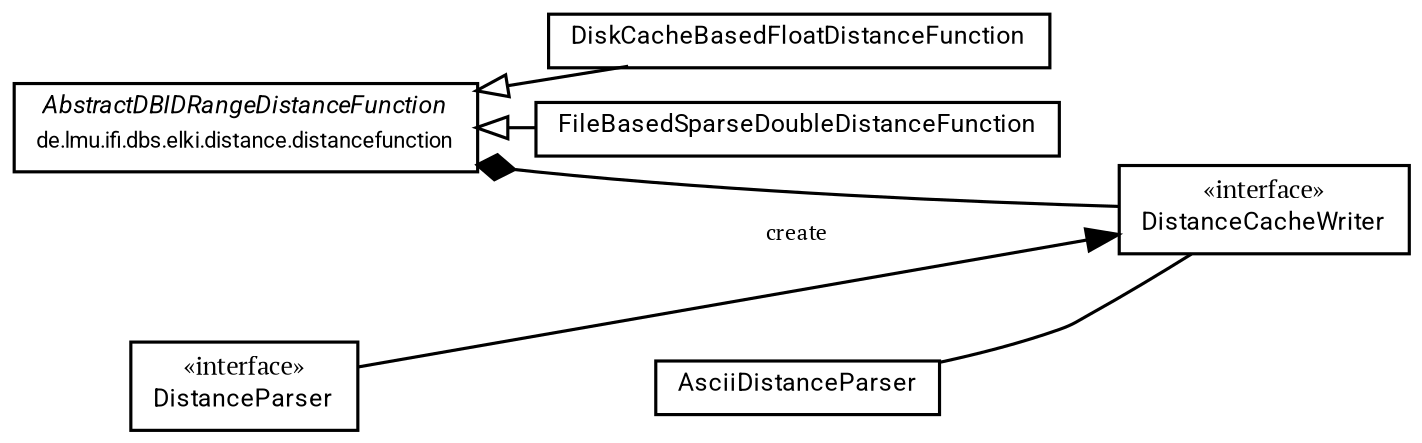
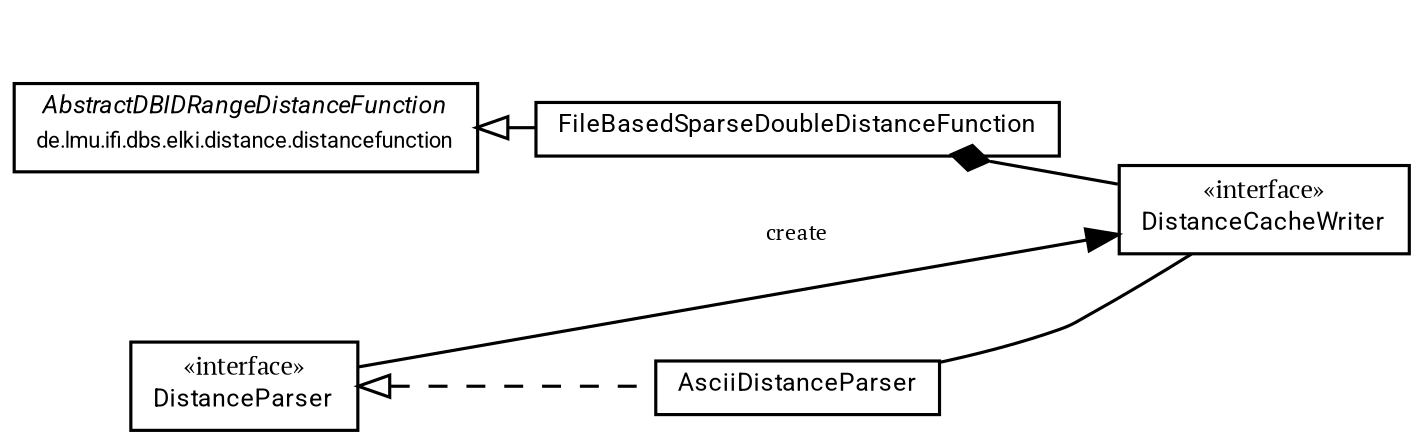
  digraph {
    fontname="PT Serif"
    nodesep=0.15
    rankdir=LR
    ranksep=0.25
    node [fontcolor=black fontname="PT Serif" fontsize=8 margin=0 shape=plaintext]
    edge [arrowtail=empty color=black dir=back fontname="PT Serif" fontsize=7 labelfontname=Roboto labelfontsize=7 weight=10]
    n1 [height=0 label=<<table title="de.lmu.ifi.dbs.elki.distance.distancefunction.AbstractDBIDRangeDistanceFunction" border="0" cellborder="1" cellspacing="0" cellpadding="2" href="../AbstractDBIDRangeDistanceFunction.html" target="_parent"> 		<tr><td><table border="0" cellspacing="0" cellpadding="1"> 		<tr><td align="center" balign="center"> <font face="Roboto"><i>AbstractDBIDRangeDistanceFunction</i></font> </td></tr> 		<tr><td align="center" balign="center"> <font face="Roboto" point-size="7.0">de.lmu.ifi.dbs.elki.distance.distancefunction</font> </td></tr> 		</table></td></tr> 		</table>> width=0]
-   n2 [height=0 label=<<table title="de.lmu.ifi.dbs.elki.distance.distancefunction.external.DiskCacheBasedFloatDistanceFunction" border="0" cellborder="1" cellspacing="0" cellpadding="2" href="DiskCacheBasedFloatDistanceFunction.html" target="_parent"> 		<tr><td><table border="0" cellspacing="0" cellpadding="1"> 		<tr><td align="center" balign="center"> <font face="Roboto">DiskCacheBasedFloatDistanceFunction</font> </td></tr> 		</table></td></tr> 		</table>> width=0]
    n3 [height=0 label=<<table title="de.lmu.ifi.dbs.elki.distance.distancefunction.external.FileBasedSparseDoubleDistanceFunction" border="0" cellborder="1" cellspacing="0" cellpadding="2" href="FileBasedSparseDoubleDistanceFunction.html" target="_parent"> 		<tr><td><table border="0" cellspacing="0" cellpadding="1"> 		<tr><td align="center" balign="center"> <font face="Roboto">FileBasedSparseDoubleDistanceFunction</font> </td></tr> 		</table></td></tr> 		</table>> width=0]
    n4 [height=0 label=<<table title="de.lmu.ifi.dbs.elki.distance.distancefunction.external.DistanceCacheWriter" border="0" cellborder="1" cellspacing="0" cellpadding="2" href="DistanceCacheWriter.html" target="_parent"> 		<tr><td><table border="0" cellspacing="0" cellpadding="1"> 		<tr><td align="center" balign="center"> &#171;interface&#187; </td></tr> 		<tr><td align="center" balign="center"> <font face="Roboto">DistanceCacheWriter</font> </td></tr> 		</table></td></tr> 		</table>> width=0]
    n5 [height=0 label=<<table title="de.lmu.ifi.dbs.elki.distance.distancefunction.external.DistanceParser" border="0" cellborder="1" cellspacing="0" cellpadding="2" href="DistanceParser.html" target="_parent"> 		<tr><td><table border="0" cellspacing="0" cellpadding="1"> 		<tr><td align="center" balign="center"> &#171;interface&#187; </td></tr> 		<tr><td align="center" balign="center"> <font face="Roboto">DistanceParser</font> </td></tr> 		</table></td></tr> 		</table>> width=0]
    n6 [height=0 label=<<table title="de.lmu.ifi.dbs.elki.distance.distancefunction.external.AsciiDistanceParser" border="0" cellborder="1" cellspacing="0" cellpadding="2" href="AsciiDistanceParser.html" target="_parent"> 		<tr><td><table border="0" cellspacing="0" cellpadding="1"> 		<tr><td align="center" balign="center"> <font face="Roboto">AsciiDistanceParser</font> </td></tr> 		</table></td></tr> 		</table>> width=0]
-   n1 -> n2
    n1 -> n3
-   n1 -> n4 [arrowhead=none arrowtail=diamond weight=6]
+   n3 -> n4 [arrowhead=none arrowtail=diamond weight=6]
    n5 -> n4 [arrowhead=normal label=create weight=1 arrowtail="" dir=""]
+   n5 -> n6 [style=dashed weight=9]
    n6 -> n4 [arrowhead=none weight=2 arrowtail="" dir=""]
  }
